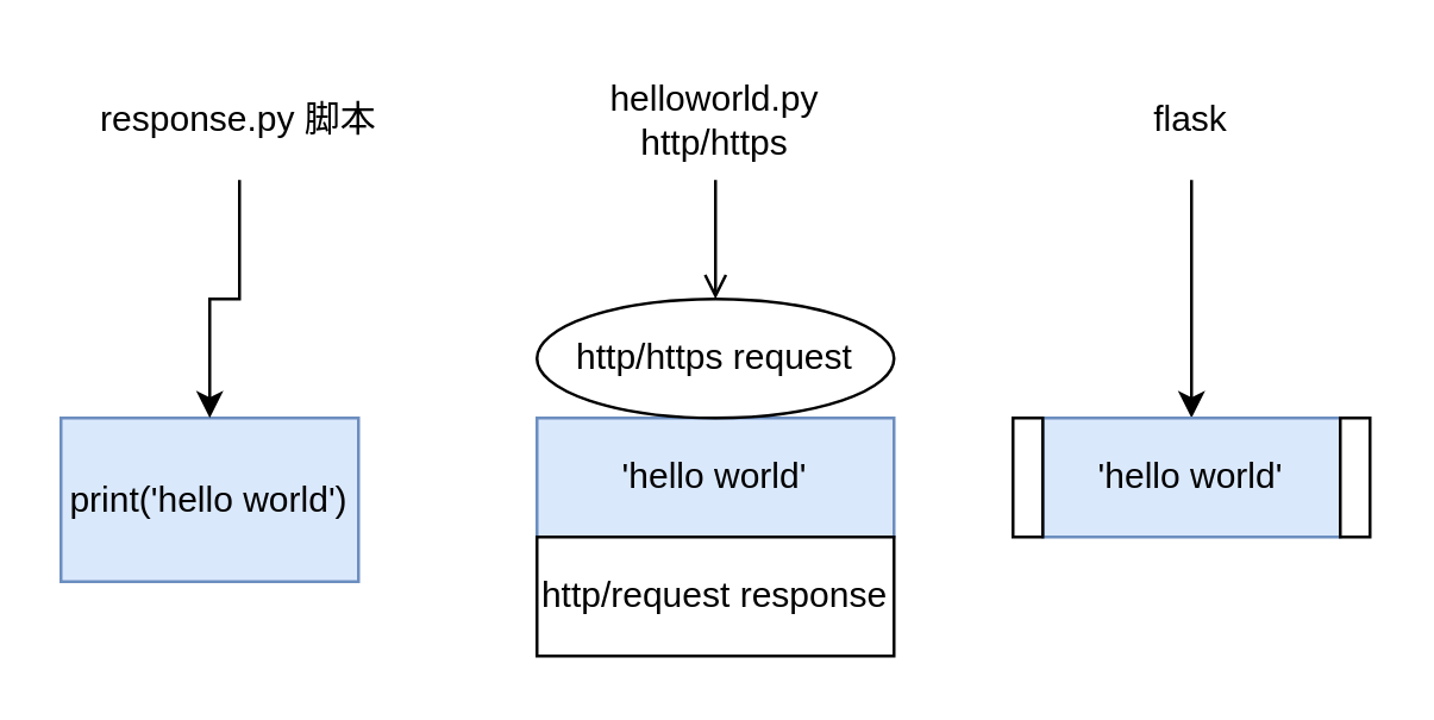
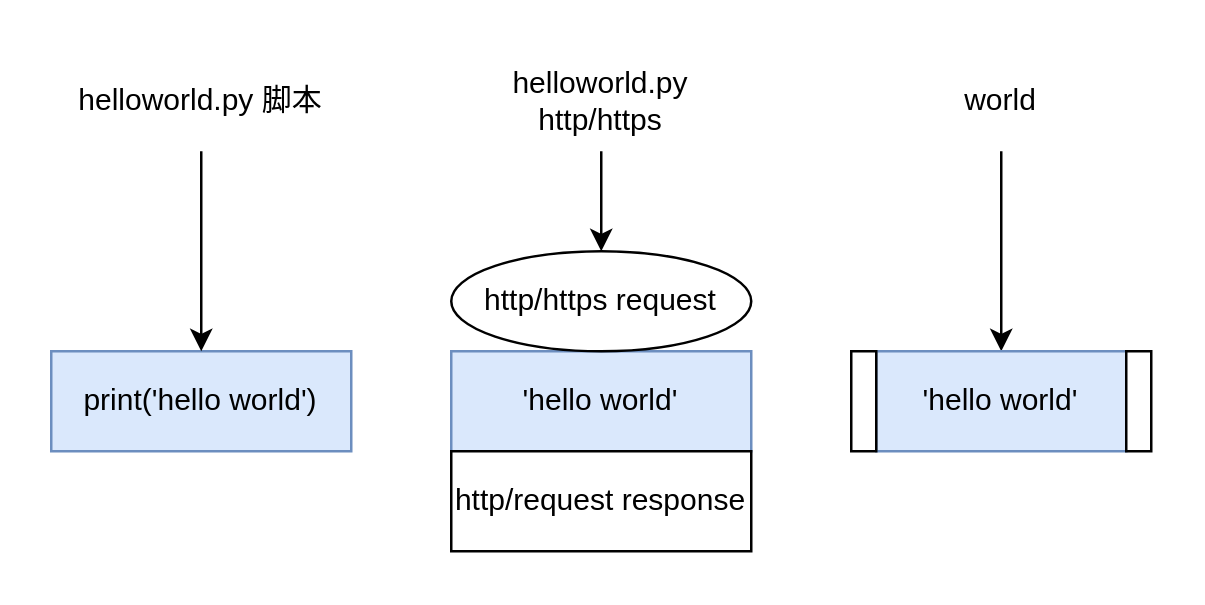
  <mxCell id="0" />
  <mxCell id="1" parent="0" />
- <mxCell id="2" value="print('hello world')" style="rounded=0;whiteSpace=wrap;html=1;fillColor=#dae8fc;strokeColor=#6c8ebf;" vertex="1" parent="1"><mxGeometry x="20" y="140" width="100" height="55" as="geometry" /></mxCell>
+ <mxCell id="2" value="print('hello world')" style="rounded=0;whiteSpace=wrap;html=1;fillColor=#dae8fc;strokeColor=#6c8ebf;" vertex="1" parent="1"><mxGeometry x="20" y="140" width="120" height="40" as="geometry" /></mxCell>
  <mxCell id="3" style="edgeStyle=orthogonalEdgeStyle;rounded=0;orthogonalLoop=1;jettySize=auto;html=1;exitX=0.5;exitY=1;exitDx=0;exitDy=0;entryX=0.5;entryY=0;entryDx=0;entryDy=0;" edge="1" parent="1" source="4" target="2"><mxGeometry relative="1" as="geometry" /></mxCell>
- <mxCell id="4" value="response.py 脚本" style="text;html=1;strokeColor=none;fillColor=none;align=center;verticalAlign=middle;whiteSpace=wrap;rounded=0;" vertex="1" parent="1"><mxGeometry x="20" y="20" width="120" height="40" as="geometry" /></mxCell>
- <mxCell id="5" style="edgeStyle=orthogonalEdgeStyle;rounded=0;orthogonalLoop=1;jettySize=auto;html=1;entryX=0.5;entryY=0;entryDx=0;entryDy=0;endArrow=open;" edge="1" parent="1" source="6" target="8"><mxGeometry relative="1" as="geometry" /></mxCell>
+ <mxCell id="4" value="helloworld.py 脚本" style="text;html=1;strokeColor=none;fillColor=none;align=center;verticalAlign=middle;whiteSpace=wrap;rounded=0;" vertex="1" parent="1"><mxGeometry x="20" y="20" width="120" height="40" as="geometry" /></mxCell>
+ <mxCell id="5" style="edgeStyle=orthogonalEdgeStyle;rounded=0;orthogonalLoop=1;jettySize=auto;html=1;entryX=0.5;entryY=0;entryDx=0;entryDy=0;" edge="1" parent="1" source="6" target="8"><mxGeometry relative="1" as="geometry" /></mxCell>
  <mxCell id="6" value="helloworld.py http/https" style="text;html=1;strokeColor=none;fillColor=none;align=center;verticalAlign=middle;whiteSpace=wrap;rounded=0;" vertex="1" parent="1"><mxGeometry x="180" y="20" width="120" height="40" as="geometry" /></mxCell>
  <mxCell id="7" value="'hello world'" style="rounded=0;whiteSpace=wrap;html=1;fillColor=#dae8fc;strokeColor=#6c8ebf;" vertex="1" parent="1"><mxGeometry x="180" y="140" width="120" height="40" as="geometry" /></mxCell>
  <mxCell id="8" value="http/https request" style="ellipse;whiteSpace=wrap;html=1;" vertex="1" parent="1"><mxGeometry x="180" y="100" width="120" height="40" as="geometry" /></mxCell>
  <mxCell id="9" value="http/request response" style="rounded=0;whiteSpace=wrap;html=1;" vertex="1" parent="1"><mxGeometry x="180" y="180" width="120" height="40" as="geometry" /></mxCell>
  <mxCell id="10" style="edgeStyle=orthogonalEdgeStyle;rounded=0;orthogonalLoop=1;jettySize=auto;html=1;entryX=0.5;entryY=0;entryDx=0;entryDy=0;" edge="1" parent="1" source="11" target="12"><mxGeometry relative="1" as="geometry" /></mxCell>
- <mxCell id="11" value="flask" style="text;html=1;strokeColor=none;fillColor=none;align=center;verticalAlign=middle;whiteSpace=wrap;rounded=0;" vertex="1" parent="1"><mxGeometry x="340" y="20" width="120" height="40" as="geometry" /></mxCell>
+ <mxCell id="11" value="world" style="text;html=1;strokeColor=none;fillColor=none;align=center;verticalAlign=middle;whiteSpace=wrap;rounded=0;" vertex="1" parent="1"><mxGeometry x="340" y="20" width="120" height="40" as="geometry" /></mxCell>
  <mxCell id="12" value="'hello world'" style="rounded=0;whiteSpace=wrap;html=1;fillColor=#dae8fc;strokeColor=#6c8ebf;" vertex="1" parent="1"><mxGeometry x="350" y="140" width="100" height="40" as="geometry" /></mxCell>
  <mxCell id="13" value="" style="rounded=0;whiteSpace=wrap;html=1;" vertex="1" parent="1"><mxGeometry x="340" y="140" width="10" height="40" as="geometry" /></mxCell>
  <mxCell id="14" value="" style="rounded=0;whiteSpace=wrap;html=1;" vertex="1" parent="1"><mxGeometry x="450" y="140" width="10" height="40" as="geometry" /></mxCell>
